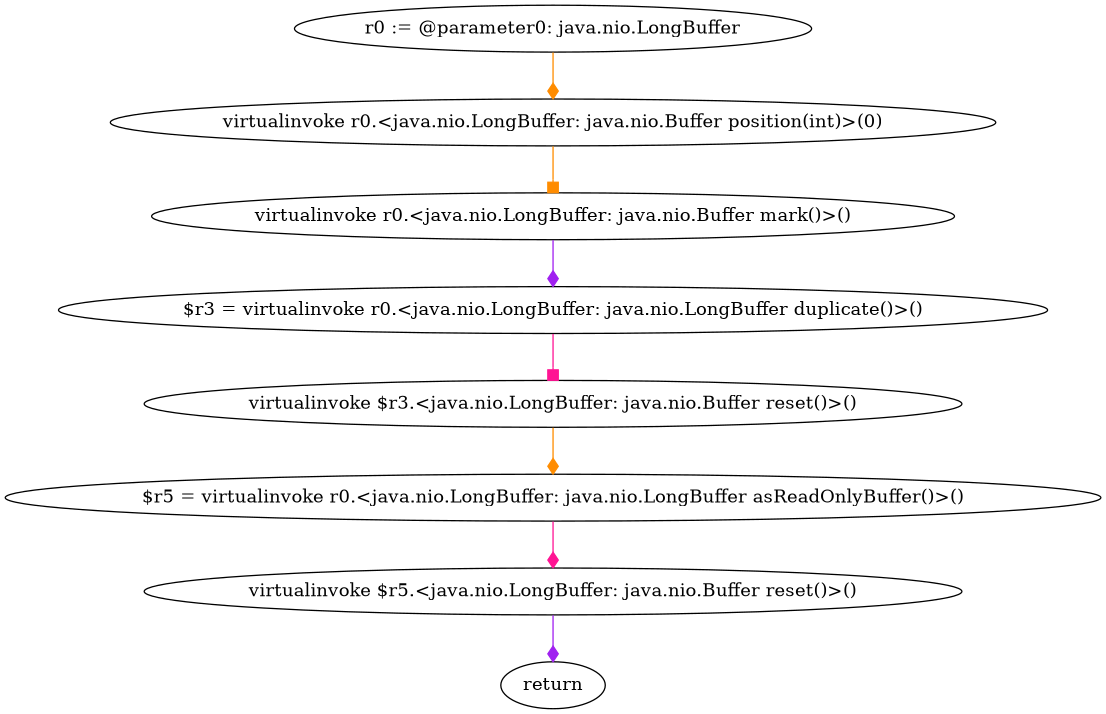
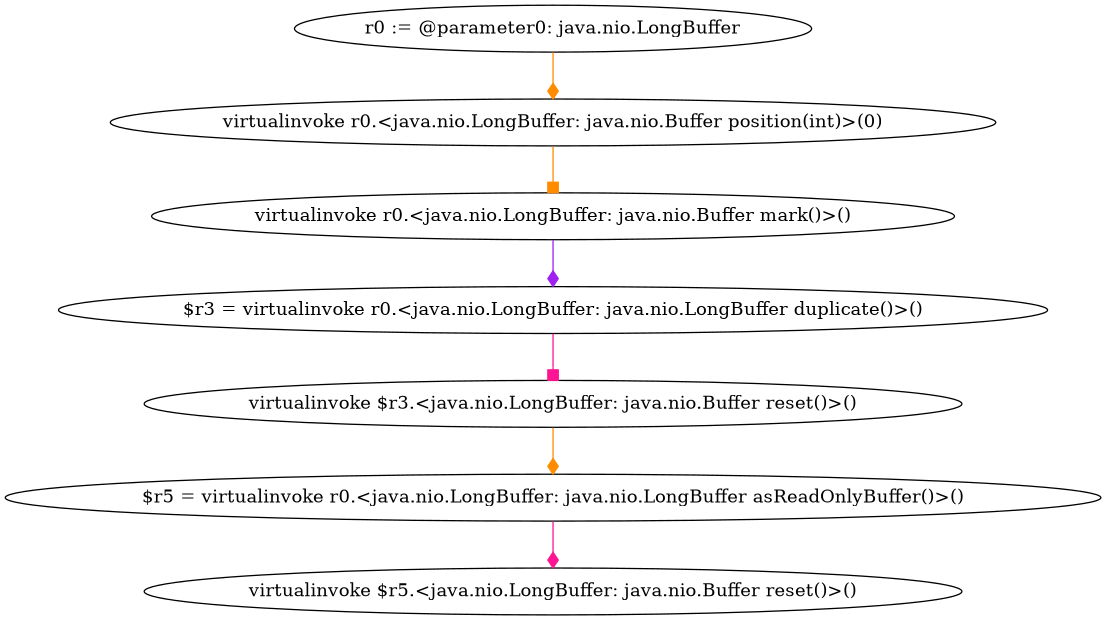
  digraph {
    edge [color=darkorange arrowhead=diamond]
    "r0 := @parameter0: java.nio.LongBuffer"
    "virtualinvoke r0.<java.nio.LongBuffer: java.nio.Buffer position(int)>(0)"
    "virtualinvoke r0.<java.nio.LongBuffer: java.nio.Buffer mark()>()"
    "$r3 = virtualinvoke r0.<java.nio.LongBuffer: java.nio.LongBuffer duplicate()>()"
    "virtualinvoke $r3.<java.nio.LongBuffer: java.nio.Buffer reset()>()"
    "$r5 = virtualinvoke r0.<java.nio.LongBuffer: java.nio.LongBuffer asReadOnlyBuffer()>()"
    "virtualinvoke $r5.<java.nio.LongBuffer: java.nio.Buffer reset()>()"
-   return
    "r0 := @parameter0: java.nio.LongBuffer" -> "virtualinvoke r0.<java.nio.LongBuffer: java.nio.Buffer position(int)>(0)"
    "virtualinvoke r0.<java.nio.LongBuffer: java.nio.Buffer position(int)>(0)" -> "virtualinvoke r0.<java.nio.LongBuffer: java.nio.Buffer mark()>()" [arrowhead=box]
    "virtualinvoke r0.<java.nio.LongBuffer: java.nio.Buffer mark()>()" -> "$r3 = virtualinvoke r0.<java.nio.LongBuffer: java.nio.LongBuffer duplicate()>()" [color=purple]
    "$r3 = virtualinvoke r0.<java.nio.LongBuffer: java.nio.LongBuffer duplicate()>()" -> "virtualinvoke $r3.<java.nio.LongBuffer: java.nio.Buffer reset()>()" [color=deeppink arrowhead=box]
    "virtualinvoke $r3.<java.nio.LongBuffer: java.nio.Buffer reset()>()" -> "$r5 = virtualinvoke r0.<java.nio.LongBuffer: java.nio.LongBuffer asReadOnlyBuffer()>()"
    "$r5 = virtualinvoke r0.<java.nio.LongBuffer: java.nio.LongBuffer asReadOnlyBuffer()>()" -> "virtualinvoke $r5.<java.nio.LongBuffer: java.nio.Buffer reset()>()" [color=deeppink]
-   "virtualinvoke $r5.<java.nio.LongBuffer: java.nio.Buffer reset()>()" -> return [color=purple]
  }
